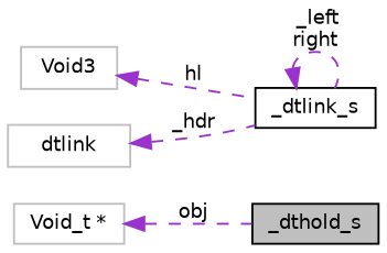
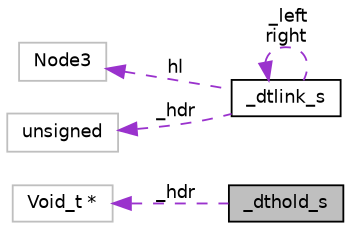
  digraph {
    rankdir=LR
    node [color=grey75 fontname=Helvetica fontsize=10 shape=record]
    edge [color=darkorchid3 dir=back fontname=Helvetica fontsize=10 labelfontname=Helvetica labelfontsize=10 style=dashed]
    n1 [color=black fillcolor=grey75 fontcolor=black height=0.2 label=_dthold_s style=filled width=0.4]
    n2 [color=black height=0.2 label=_dtlink_s width=0.4]
-   Node3 [height=0.2 width=0.4 label=Void3]
-   n4 [height=0.2 label=dtlink width=0.4]
+   Node3 [height=0.2 width=0.4]
+   n4 [height=0.2 label=unsigned width=0.4]
    n5 [height=0.2 label="Void_t *" width=0.4]
    n2 -> n2 [label=" _left\nright"]
    Node3 -> n2 [label=" hl"]
    n4 -> n2 [label=" _hdr"]
-   n5 -> n1 [label=" obj"]
+   n5 -> n1 [label=" _hdr"]
  }
